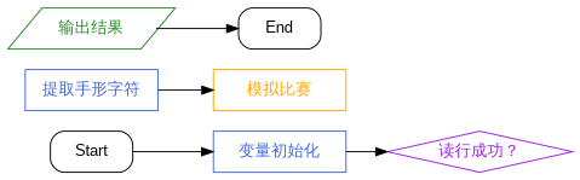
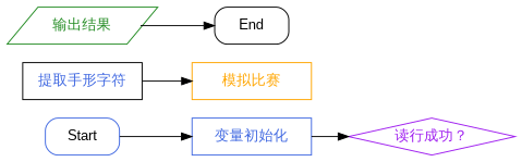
  digraph {
    fontname="Liberation Sans"
    rankdir=LR
    node [fontname="Liberation Sans" shape=rect]
    edge [fontname="Liberation Sans"]
    n1 [color=purple fontcolor=purple height=0.5 label="读行成功？" shape=diamond width=1.618]
-   n2 [color=royalblue fontcolor=royalblue height=0.5 label="提取手形字符" width=1.618]
+   n2 [color=black fontcolor=royalblue height=0.5 label="提取手形字符" width=1.618]
    n3 [color=orange fontcolor=orange height=0.5 label="模拟比赛" width=1.618]
    End [height=0.5 shape=box style=rounded width=1]
    n5 [color=forestgreen fontcolor=forestgreen height=0.5 label="输出结果" shape=parallelogram width=1.618]
-   Start [height=0.5 shape=box style=rounded width=1]
+   Start [height=0.5 shape=box style=rounded width=1 color=royalblue]
    n7 [color=royalblue fontcolor=royalblue height=0.5 label="变量初始化" width=1.618]
    subgraph sub_1 {
      n1
      n2
      n3
    }
    subgraph sub_2 {
      n1
      End
      n5
    }
    n2 -> n3
    n5 -> End
    Start -> n7
    n7 -> n1
  }
